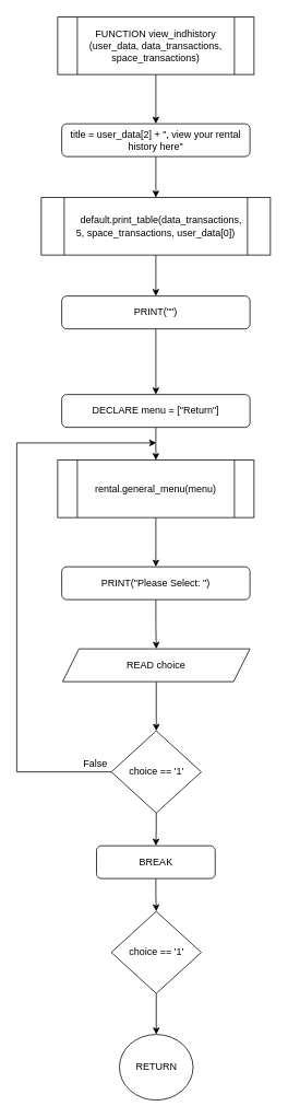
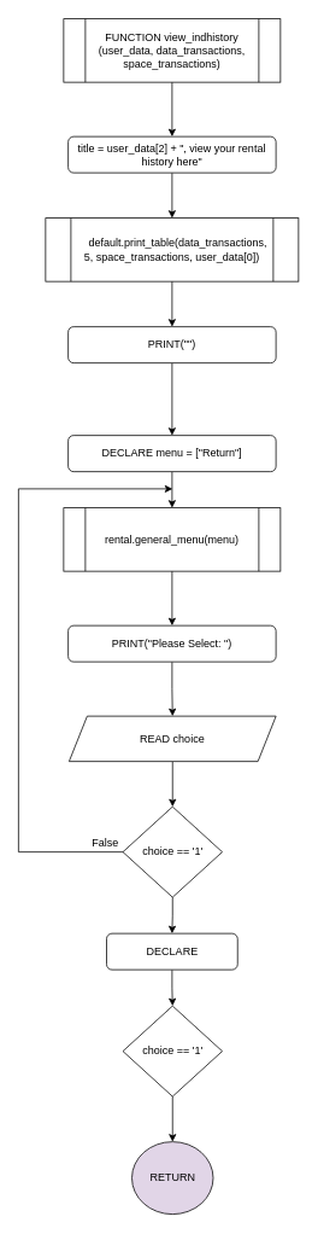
  <mxCell id="0" />
  <mxCell id="1" parent="0" />
  <mxCell id="2" value="" style="edgeStyle=orthogonalEdgeStyle;rounded=0;orthogonalLoop=1;jettySize=auto;html=1;" edge="1" parent="1" source="3" target="5"><mxGeometry relative="1" as="geometry" /></mxCell>
  <mxCell id="3" value="FUNCTION view_indhistory (user_data, data_transactions, space_transactions)" style="shape=process;whiteSpace=wrap;html=1;backgroundOutline=1;" vertex="1" parent="1"><mxGeometry x="70" y="20" width="240" height="70" as="geometry" /></mxCell>
  <mxCell id="4" value="" style="edgeStyle=orthogonalEdgeStyle;rounded=0;orthogonalLoop=1;jettySize=auto;html=1;" edge="1" parent="1" source="5" target="7"><mxGeometry relative="1" as="geometry" /></mxCell>
  <mxCell id="5" value="title = user_data[2] + &quot;, view your rental history here&quot;" style="rounded=1;whiteSpace=wrap;html=1;" vertex="1" parent="1"><mxGeometry x="75" y="150" width="230" height="40" as="geometry" /></mxCell>
  <mxCell id="6" value="" style="edgeStyle=orthogonalEdgeStyle;rounded=0;orthogonalLoop=1;jettySize=auto;html=1;" edge="1" parent="1" source="7" target="9"><mxGeometry relative="1" as="geometry" /></mxCell>
  <mxCell id="7" value="&lt;div&gt;&amp;nbsp; &amp;nbsp; default.print_table(data_transactions, 5, space_transactions, user_data[0])&lt;/div&gt;" style="shape=process;whiteSpace=wrap;html=1;backgroundOutline=1;" vertex="1" parent="1"><mxGeometry x="50" y="240" width="280" height="70" as="geometry" /></mxCell>
  <mxCell id="8" value="" style="edgeStyle=orthogonalEdgeStyle;rounded=0;orthogonalLoop=1;jettySize=auto;html=1;" edge="1" parent="1" source="9" target="11"><mxGeometry relative="1" as="geometry" /></mxCell>
  <mxCell id="9" value="PRINT(&quot;&quot;)" style="rounded=1;whiteSpace=wrap;html=1;" vertex="1" parent="1"><mxGeometry x="75" y="360" width="230" height="40" as="geometry" /></mxCell>
  <mxCell id="10" value="" style="edgeStyle=orthogonalEdgeStyle;rounded=0;orthogonalLoop=1;jettySize=auto;html=1;" edge="1" parent="1" source="11" target="13"><mxGeometry relative="1" as="geometry" /></mxCell>
  <mxCell id="11" value="DECLARE menu = [&quot;Return&quot;]" style="rounded=1;whiteSpace=wrap;html=1;" vertex="1" parent="1"><mxGeometry x="75" y="480" width="230" height="40" as="geometry" /></mxCell>
  <mxCell id="12" value="" style="edgeStyle=orthogonalEdgeStyle;rounded=0;orthogonalLoop=1;jettySize=auto;html=1;" edge="1" parent="1" source="13" target="15"><mxGeometry relative="1" as="geometry" /></mxCell>
  <mxCell id="13" value="rental.general_menu(menu)" style="shape=process;whiteSpace=wrap;html=1;backgroundOutline=1;" vertex="1" parent="1"><mxGeometry x="70" y="560" width="240" height="70" as="geometry" /></mxCell>
  <mxCell id="14" value="" style="edgeStyle=orthogonalEdgeStyle;rounded=0;orthogonalLoop=1;jettySize=auto;html=1;" edge="1" parent="1" source="15" target="17"><mxGeometry relative="1" as="geometry" /></mxCell>
  <mxCell id="15" value="PRINT(&quot;Please Select: &quot;)" style="rounded=1;whiteSpace=wrap;html=1;" vertex="1" parent="1"><mxGeometry x="75" y="690" width="230" height="40" as="geometry" /></mxCell>
  <mxCell id="16" value="" style="edgeStyle=orthogonalEdgeStyle;rounded=0;orthogonalLoop=1;jettySize=auto;html=1;" edge="1" parent="1" source="17" target="20"><mxGeometry relative="1" as="geometry" /></mxCell>
- <mxCell id="17" value="READ choice" style="shape=parallelogram;perimeter=parallelogramPerimeter;whiteSpace=wrap;html=1;fixedSize=1;" vertex="1" parent="1"><mxGeometry x="76" y="790" width="229" height="40" as="geometry" /></mxCell>
+ <mxCell id="17" value="READ choice" style="shape=parallelogram;perimeter=parallelogramPerimeter;whiteSpace=wrap;html=1;fixedSize=1;" vertex="1" parent="1"><mxGeometry x="76" y="790" width="229" height="50" as="geometry" /></mxCell>
  <mxCell id="18" value="" style="edgeStyle=orthogonalEdgeStyle;rounded=0;orthogonalLoop=1;jettySize=auto;html=1;" edge="1" parent="1" source="20" target="25"><mxGeometry relative="1" as="geometry" /></mxCell>
  <mxCell id="19" style="edgeStyle=orthogonalEdgeStyle;rounded=0;orthogonalLoop=1;jettySize=auto;html=1;" edge="1" parent="1" source="20"><mxGeometry relative="1" as="geometry"><mxPoint x="190.5" y="539" as="targetPoint" /><Array as="points"><mxPoint x="20" y="940" /><mxPoint x="20" y="539" /></Array></mxGeometry></mxCell>
  <mxCell id="20" value="choice == '1'" style="rhombus;whiteSpace=wrap;html=1;" vertex="1" parent="1"><mxGeometry x="135.5" y="890" width="110" height="100" as="geometry" /></mxCell>
  <mxCell id="21" value="" style="edgeStyle=orthogonalEdgeStyle;rounded=0;orthogonalLoop=1;jettySize=auto;html=1;" edge="1" parent="1" source="22" target="23"><mxGeometry relative="1" as="geometry" /></mxCell>
  <mxCell id="22" value="choice == '1'" style="rhombus;whiteSpace=wrap;html=1;" vertex="1" parent="1"><mxGeometry x="135.5" y="1110" width="110" height="100" as="geometry" /></mxCell>
- <mxCell id="23" value="RETURN" style="ellipse;whiteSpace=wrap;html=1;" vertex="1" parent="1"><mxGeometry x="145.5" y="1260" width="90" height="80" as="geometry" /></mxCell>
+ <mxCell id="23" value="RETURN" style="ellipse;whiteSpace=wrap;html=1;fillColor=#e1d5e7;" vertex="1" parent="1"><mxGeometry x="145.5" y="1260" width="90" height="80" as="geometry" /></mxCell>
  <mxCell id="24" value="" style="edgeStyle=orthogonalEdgeStyle;rounded=0;orthogonalLoop=1;jettySize=auto;html=1;" edge="1" parent="1" source="25" target="22"><mxGeometry relative="1" as="geometry" /></mxCell>
- <mxCell id="25" value="BREAK" style="rounded=1;whiteSpace=wrap;html=1;" vertex="1" parent="1"><mxGeometry x="117.5" y="1030" width="145" height="40" as="geometry" /></mxCell>
+ <mxCell id="25" value="DECLARE" style="rounded=1;whiteSpace=wrap;html=1;" vertex="1" parent="1"><mxGeometry x="117.5" y="1030" width="145" height="40" as="geometry" /></mxCell>
  <mxCell id="26" value="False" style="text;html=1;align=center;verticalAlign=middle;resizable=0;points=[];autosize=1;strokeColor=none;" vertex="1" parent="1"><mxGeometry x="96" y="920" width="40" height="20" as="geometry" /></mxCell>
